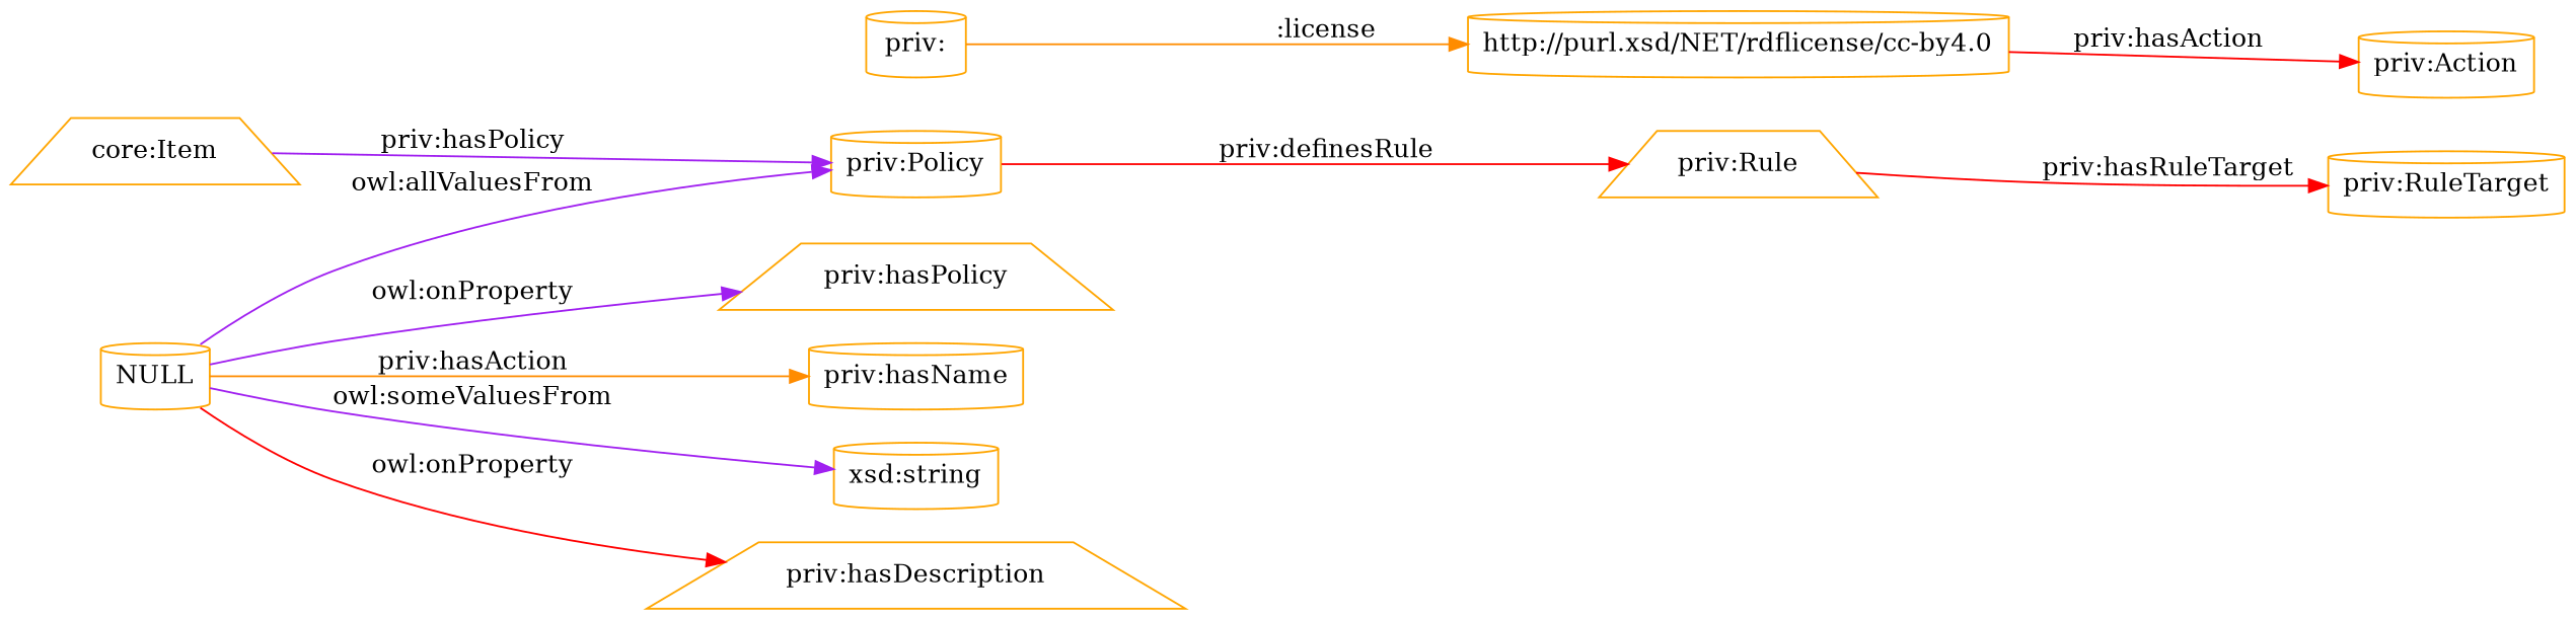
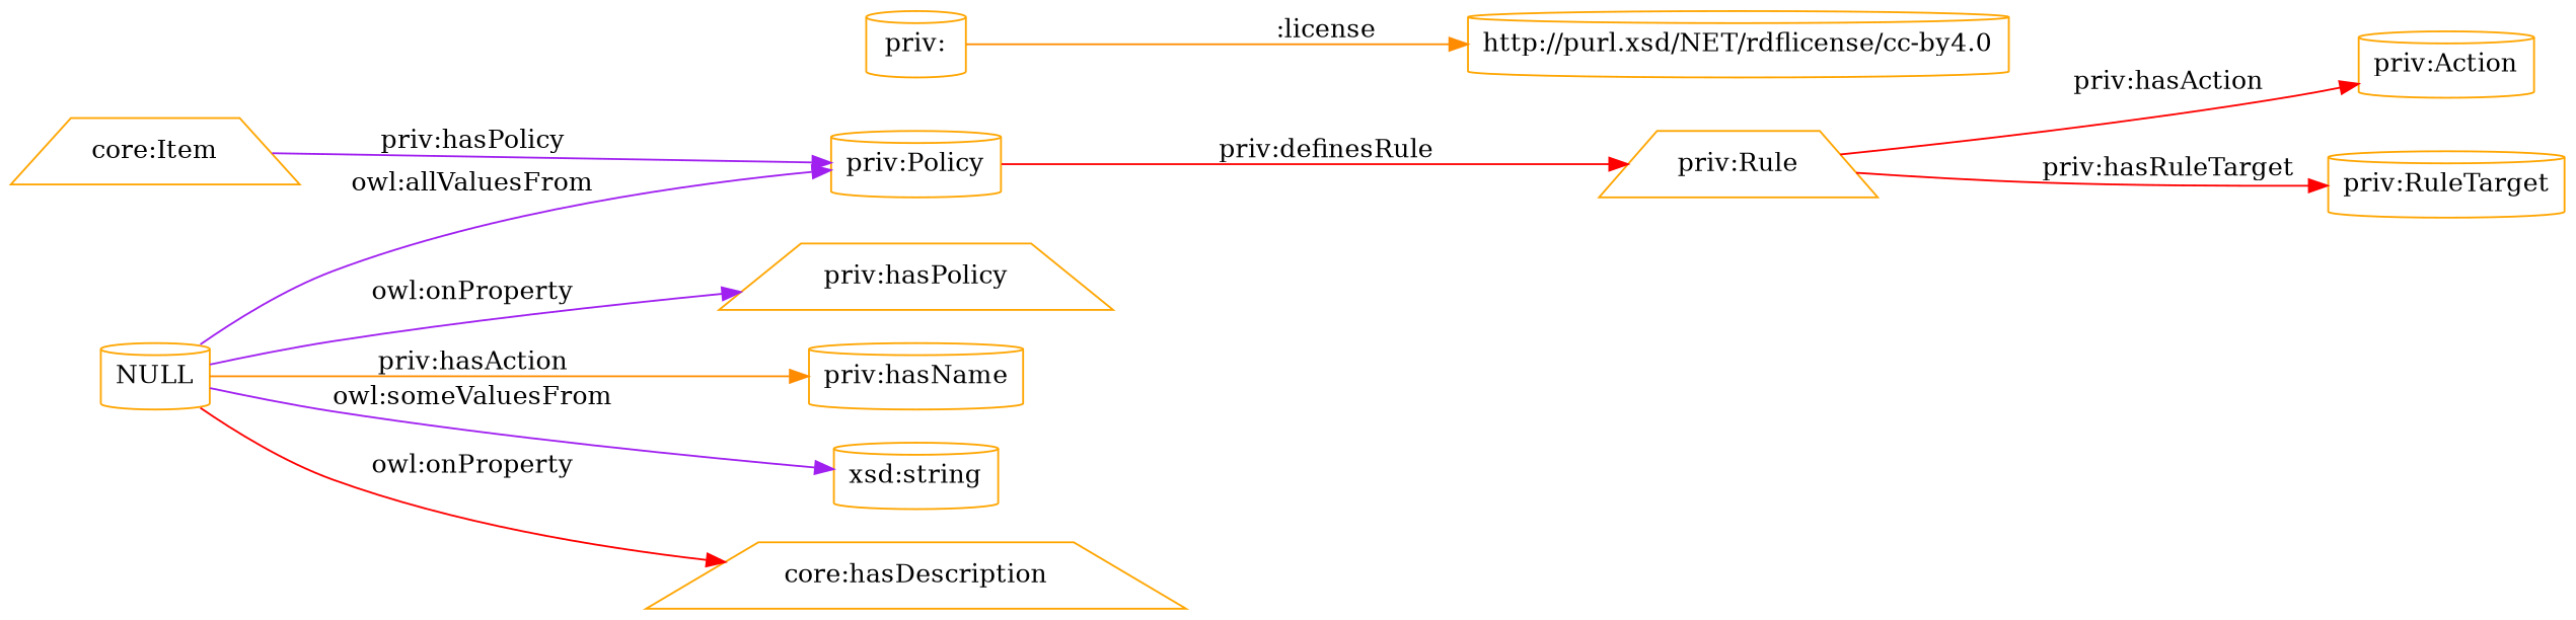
  digraph {
    rankdir=LR
    node [color=orange shape=cylinder]
    edge [color=red]
    "priv:Rule" [shape=trapezium]
    "priv:RuleTarget"
    "priv:Action"
    "priv:Policy"
    "core:Item" [shape=trapezium]
    NULL
    "priv:hasPolicy" [shape=trapezium]
    "priv:hasName"
    "xsd:string"
-   "priv:hasDescription" [shape=trapezium]
+   "priv:hasDescription" [shape=trapezium label="core:hasDescription"]
    n11 [label="http://purl.xsd/NET/rdflicense/cc-by4.0"]
    "priv:"
    "priv:Rule" -> "priv:RuleTarget" [label="priv:hasRuleTarget"]
-   n11 -> "priv:Action" [label="priv:hasAction"]
+   "priv:Rule" -> "priv:Action" [label="priv:hasAction"]
    "priv:Policy" -> "priv:Rule" [label="priv:definesRule"]
    "core:Item" -> "priv:Policy" [color=purple label="priv:hasPolicy"]
    NULL -> "priv:Policy" [color=purple label="owl:allValuesFrom"]
    NULL -> "priv:hasPolicy" [color=purple label="owl:onProperty"]
    NULL -> "priv:hasName" [color=darkorange label="priv:hasAction"]
    NULL -> "xsd:string" [color=purple label="owl:someValuesFrom"]
    NULL -> "priv:hasDescription" [label="owl:onProperty"]
    "priv:" -> n11 [color=darkorange label=":license"]
  }
